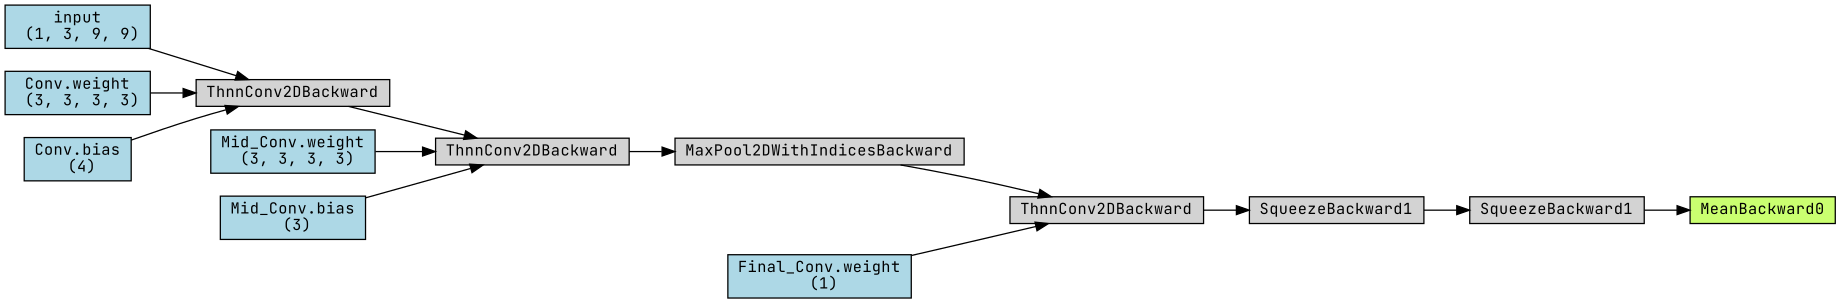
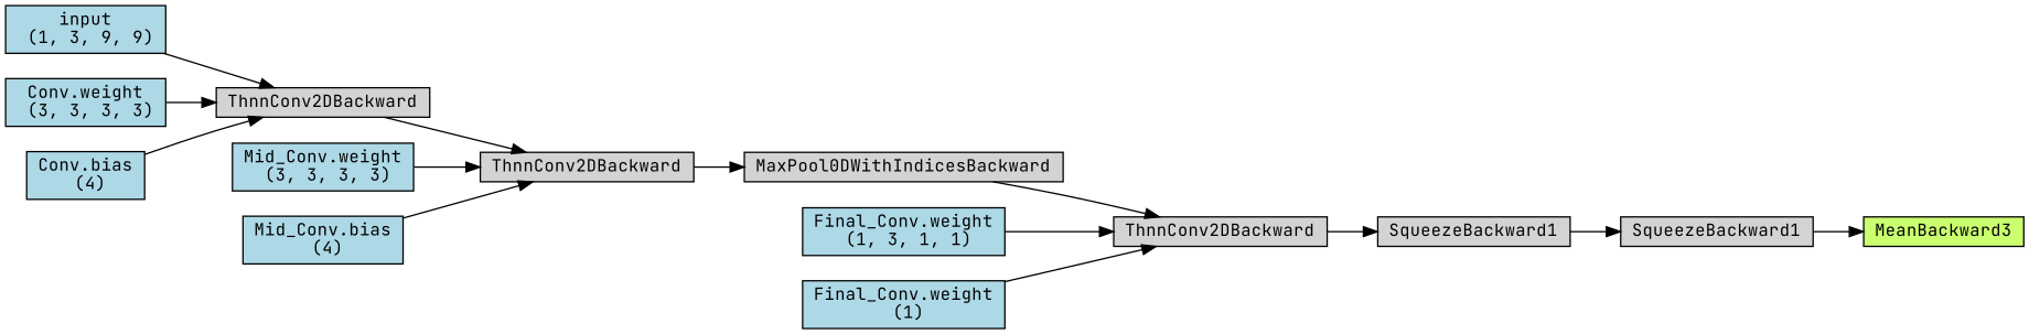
  digraph {
    fontname="JetBrains Mono"
    rankdir=LR
    node [align=left fillcolor=lightblue fontname="JetBrains Mono" fontsize=12 ranksep=0.1 shape=box style=filled]
    edge [fontname="JetBrains Mono"]
-   n1 [fillcolor=darkolivegreen1 height=0.2 label=MeanBackward0]
+   n1 [fillcolor=darkolivegreen1 height=0.2 label=MeanBackward3]
    n2 [height=0.2 label=SqueezeBackward1 fillcolor=""]
    n3 [height=0.2 label=SqueezeBackward1 fillcolor=""]
    n4 [height=0.2 label=ThnnConv2DBackward fillcolor=""]
-   n5 [height=0.2 label=MaxPool2DWithIndicesBackward fillcolor=""]
+   n5 [height=0.2 label=MaxPool0DWithIndicesBackward fillcolor=""]
    n6 [height=0.2 label=ThnnConv2DBackward fillcolor=""]
    n7 [height=0.2 label=ThnnConv2DBackward fillcolor=""]
    n8 [height=0.2 label="input\n (1, 3, 9, 9)"]
    n9 [height=0.2 label="Conv.weight\n (3, 3, 3, 3)"]
    n10 [height=0.2 label="Conv.bias\n (4)"]
    n11 [height=0.2 label="Mid_Conv.weight\n (3, 3, 3, 3)"]
-   n12 [height=0.2 label="Mid_Conv.bias\n (3)"]
+   n12 [height=0.2 label="Mid_Conv.bias\n (4)"]
+   n13 [height=0.2 label="Final_Conv.weight\n (1, 3, 1, 1)"]
    n14 [height=0.2 label="Final_Conv.weight\n (1)"]
    n2 -> n1
    n3 -> n2
    n4 -> n3
    n5 -> n4
    n6 -> n5
    n7 -> n6
    n8 -> n7
    n9 -> n7
    n10 -> n7
    n11 -> n6
    n12 -> n6
+   n13 -> n4
    n14 -> n4
  }
